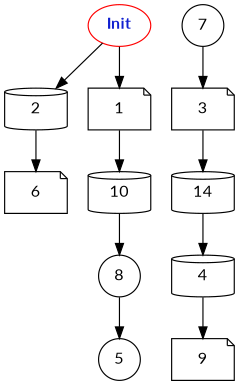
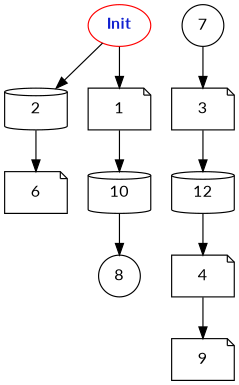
  digraph {
    fontname=Lato
    node [fontname=Lato shape=note]
    edge [fontname=Lato weight=4.0]
    n1 [color=red fontcolor="#1020d0" label=<<b>Init</b>> shape=""]
    2 [shape=cylinder]
    1
    6
    10 [shape=cylinder]
    8 [shape=circle]
-   5 [shape=circle]
    7 [shape=circle]
    3
-   12 [shape=cylinder label=14]
-   4 [shape=cylinder]
+   12 [shape=cylinder]
+   4
    9
    n1 -> 2 [weight=1.0]
    n1 -> 1 [weight=9.0]
    2 -> 6
    1 -> 10 [weight=5.0]
    10 -> 8
-   8 -> 5
    7 -> 3 [weight=3.0]
    3 -> 12 [weight=5.0]
    12 -> 4 [weight=7.0]
    4 -> 9 [weight=7.0]
  }
